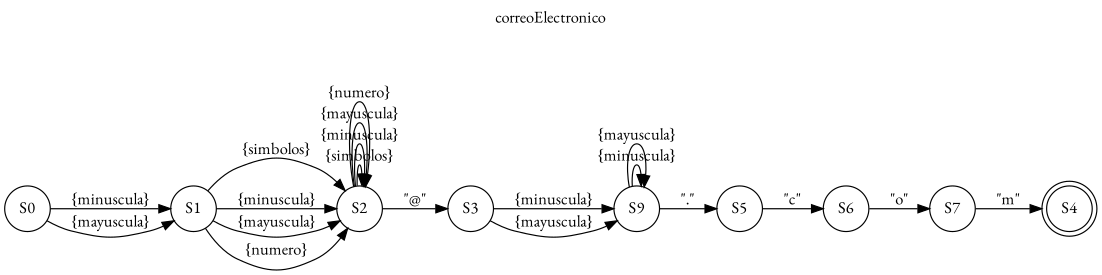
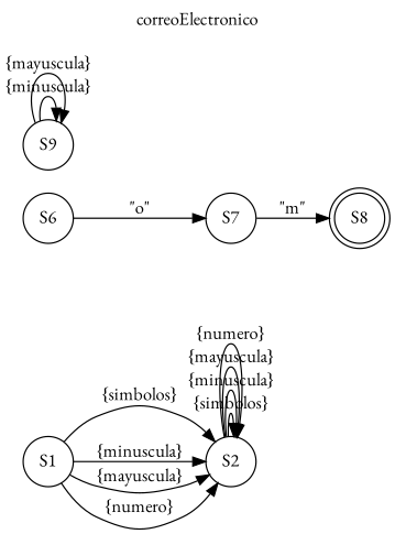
  digraph {
    fontname="EB Garamond"
    label=correoElectronico
    labelloc=t
    rankdir=LR
    node [fontname="EB Garamond" shape=circle]
    edge [fontname="EB Garamond"]
-   S0
    S1
    S2
-   S8 [shape=doublecircle label=S4]
-   S3
+   S8 [shape=doublecircle]
    n6 [label=S9]
-   S5
    S6
    S7
-   S0 -> S1 [label="{minuscula}"]
-   S0 -> S1 [label="{mayuscula}"]
    S1 -> S2 [label="{simbolos}"]
    S1 -> S2 [label="{minuscula}"]
    S1 -> S2 [label="{mayuscula}"]
    S1 -> S2 [label="{numero}"]
    S2 -> S2 [label="{simbolos}"]
    S2 -> S2 [label="{minuscula}"]
    S2 -> S2 [label="{mayuscula}"]
    S2 -> S2 [label="{numero}"]
-   S2 -> S3 [label="\"@\""]
-   S3 -> n6 [label="{minuscula}"]
-   S3 -> n6 [label="{mayuscula}"]
    n6 -> n6 [label="{minuscula}"]
    n6 -> n6 [label="{mayuscula}"]
-   n6 -> S5 [label="\".\""]
-   S5 -> S6 [label="\"c\""]
    S6 -> S7 [label="\"o\""]
    S7 -> S8 [label="\"m\""]
  }
